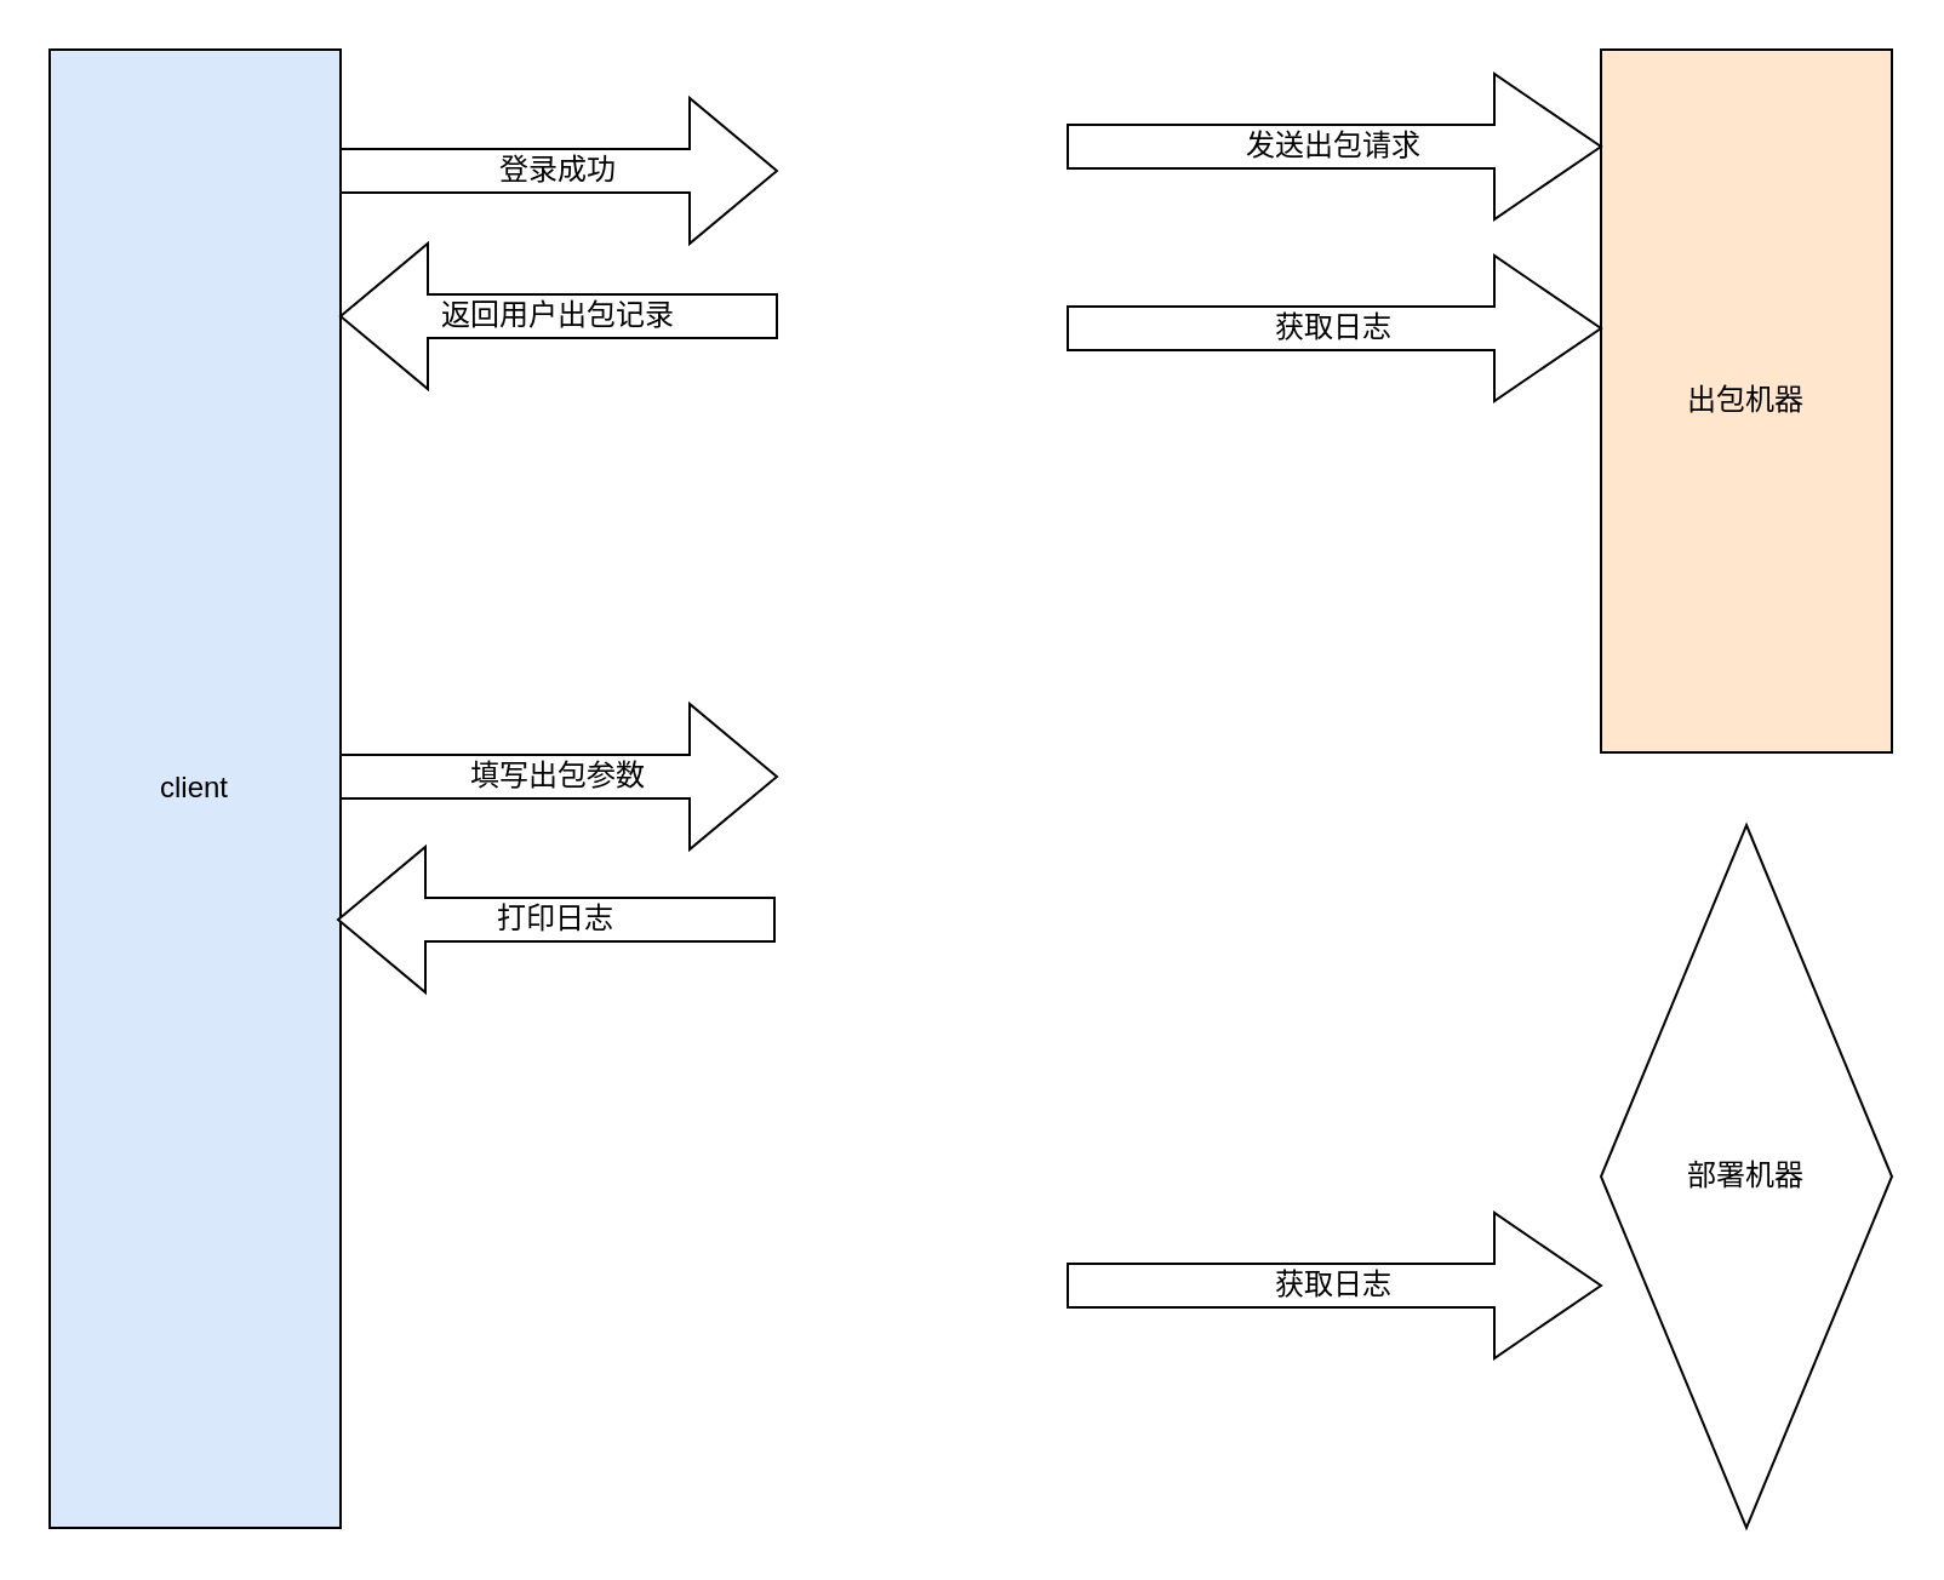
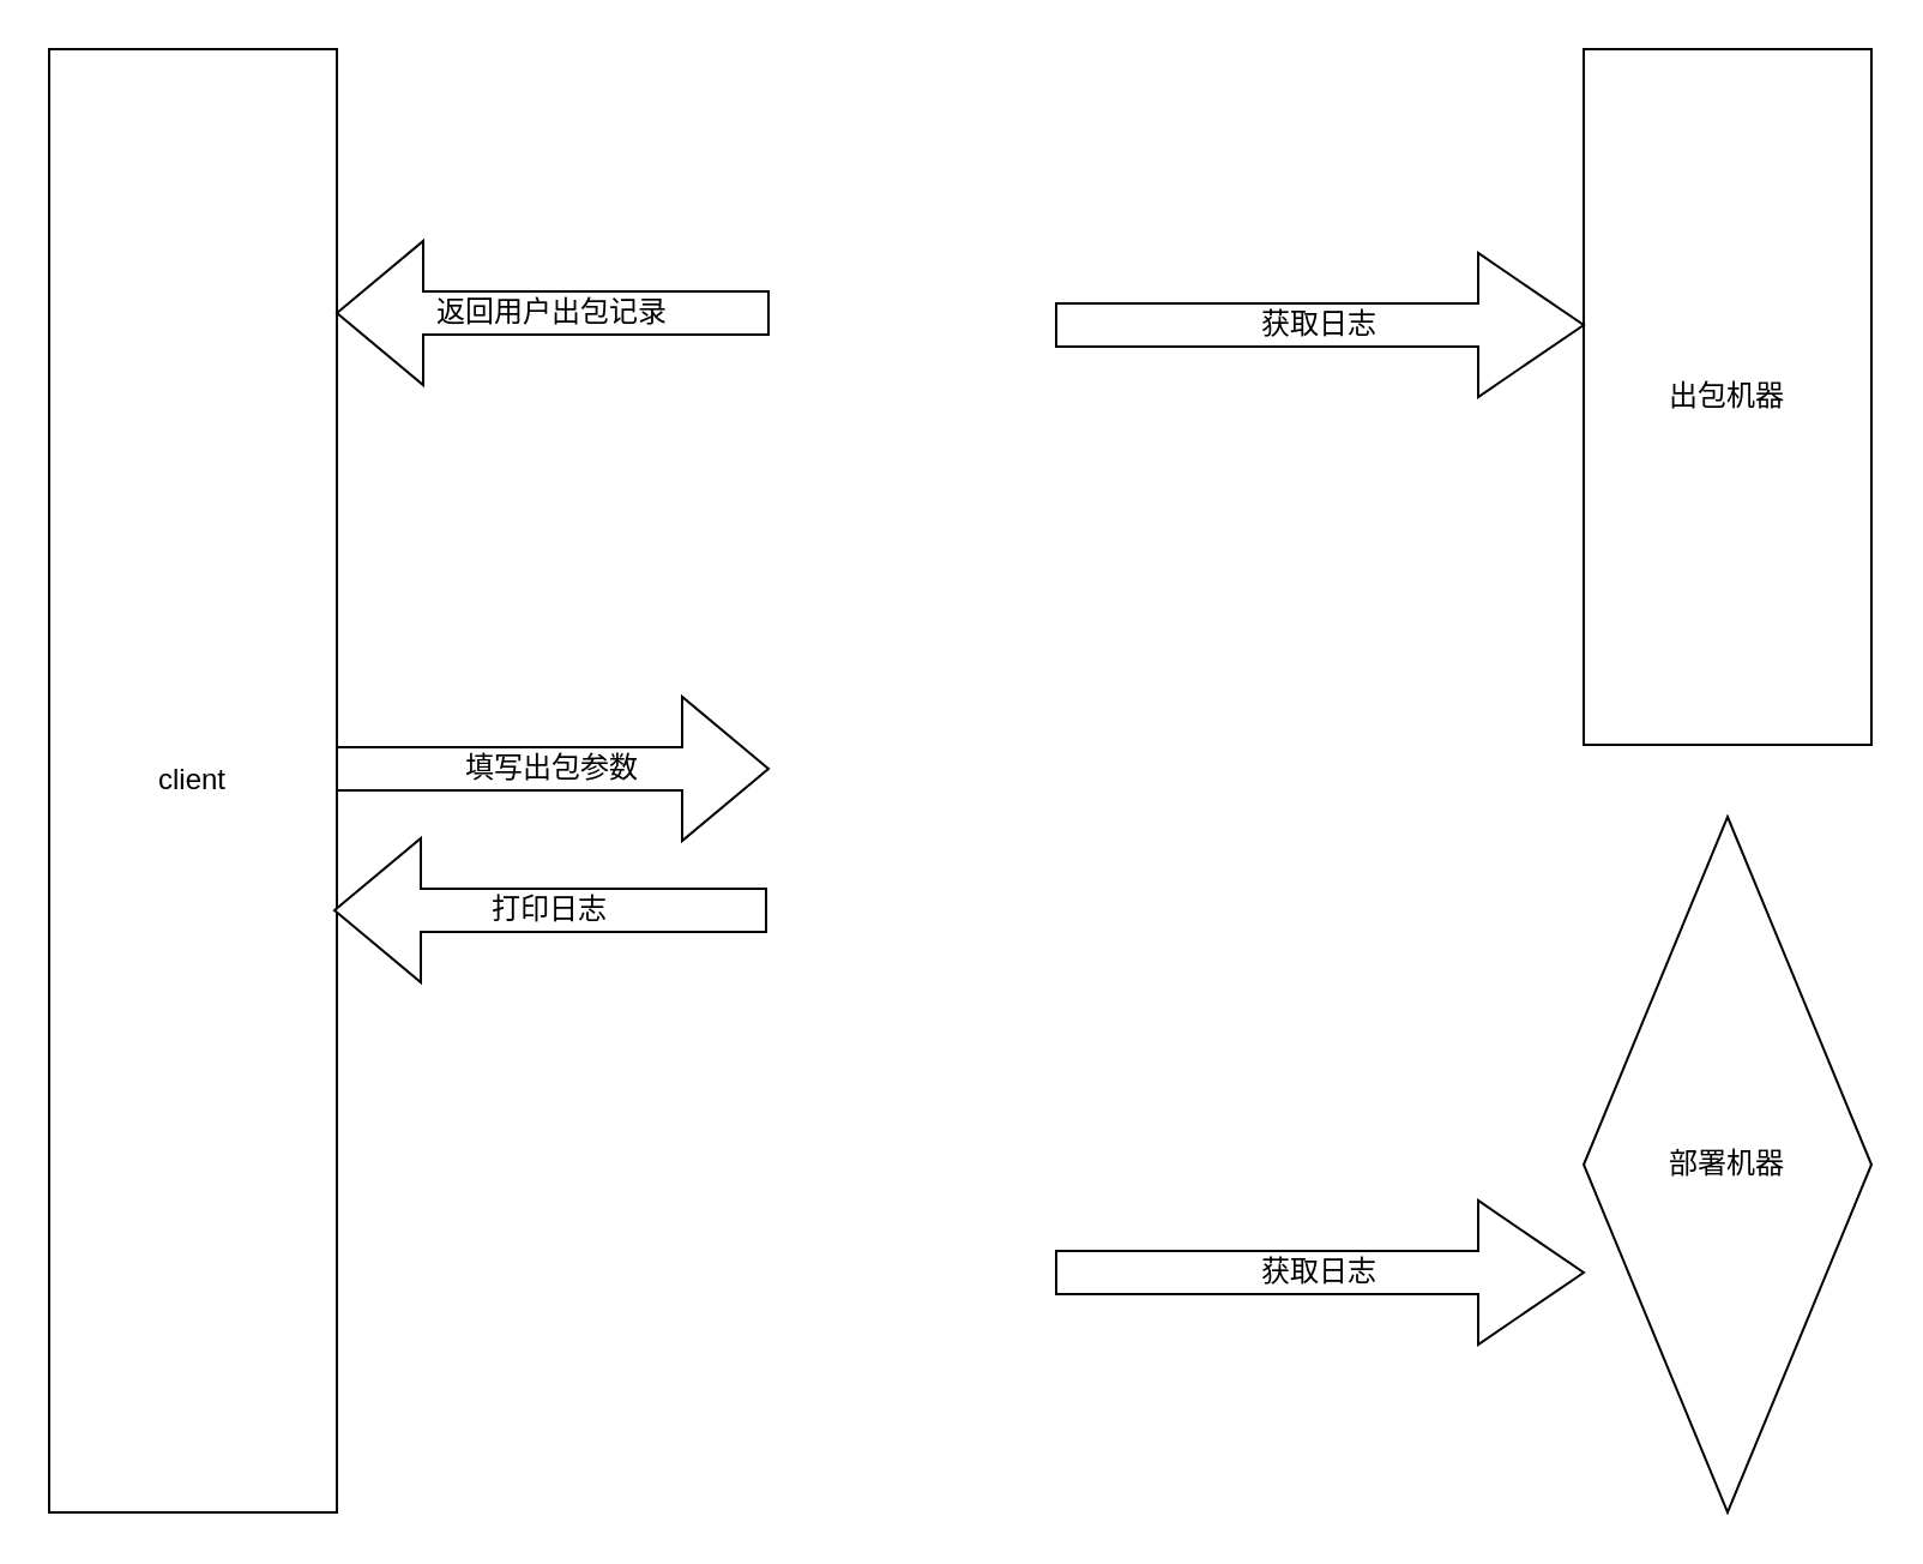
  <mxCell id="0" />
  <mxCell id="1" parent="0" />
- <mxCell id="2" value="client" style="rounded=0;whiteSpace=wrap;html=1;fillColor=#dae8fc;" vertex="1" parent="1"><mxGeometry x="20" y="20" width="120" height="610" as="geometry" /></mxCell>
- <mxCell id="3" value="出包机器" style="rounded=0;whiteSpace=wrap;html=1;fillColor=#ffe6cc;" vertex="1" parent="1"><mxGeometry x="660" y="20" width="120" height="290" as="geometry" /></mxCell>
+ <mxCell id="2" value="client" style="rounded=0;whiteSpace=wrap;html=1;" vertex="1" parent="1"><mxGeometry x="20" y="20" width="120" height="610" as="geometry" /></mxCell>
+ <mxCell id="3" value="出包机器" style="rounded=0;whiteSpace=wrap;html=1;" vertex="1" parent="1"><mxGeometry x="660" y="20" width="120" height="290" as="geometry" /></mxCell>
  <mxCell id="4" value="部署机器" style="rhombus;whiteSpace=wrap;html=1;" vertex="1" parent="1"><mxGeometry x="660" y="340" width="120" height="290" as="geometry" /></mxCell>
- <mxCell id="5" value="登录成功" style="shape=singleArrow;whiteSpace=wrap;html=1;" vertex="1" parent="1"><mxGeometry x="140" y="40" width="180" height="60" as="geometry" /></mxCell>
  <mxCell id="6" value="返回用户出包记录" style="shape=singleArrow;direction=west;whiteSpace=wrap;html=1;" vertex="1" parent="1"><mxGeometry x="140" y="100" width="180" height="60" as="geometry" /></mxCell>
  <mxCell id="7" value="填写出包参数" style="shape=singleArrow;whiteSpace=wrap;html=1;" vertex="1" parent="1"><mxGeometry x="140" y="290" width="180" height="60" as="geometry" /></mxCell>
  <mxCell id="8" value="打印日志" style="shape=singleArrow;direction=west;whiteSpace=wrap;html=1;" vertex="1" parent="1"><mxGeometry x="139" y="349" width="180" height="60" as="geometry" /></mxCell>
- <mxCell id="9" value="发送出包请求" style="shape=singleArrow;whiteSpace=wrap;html=1;" vertex="1" parent="1"><mxGeometry x="440" y="30" width="220" height="60" as="geometry" /></mxCell>
  <mxCell id="10" value="获取日志" style="shape=singleArrow;whiteSpace=wrap;html=1;" vertex="1" parent="1"><mxGeometry x="440" y="105" width="220" height="60" as="geometry" /></mxCell>
  <mxCell id="11" value="获取日志" style="shape=singleArrow;whiteSpace=wrap;html=1;" vertex="1" parent="1"><mxGeometry x="440" y="500" width="220" height="60" as="geometry" /></mxCell>
